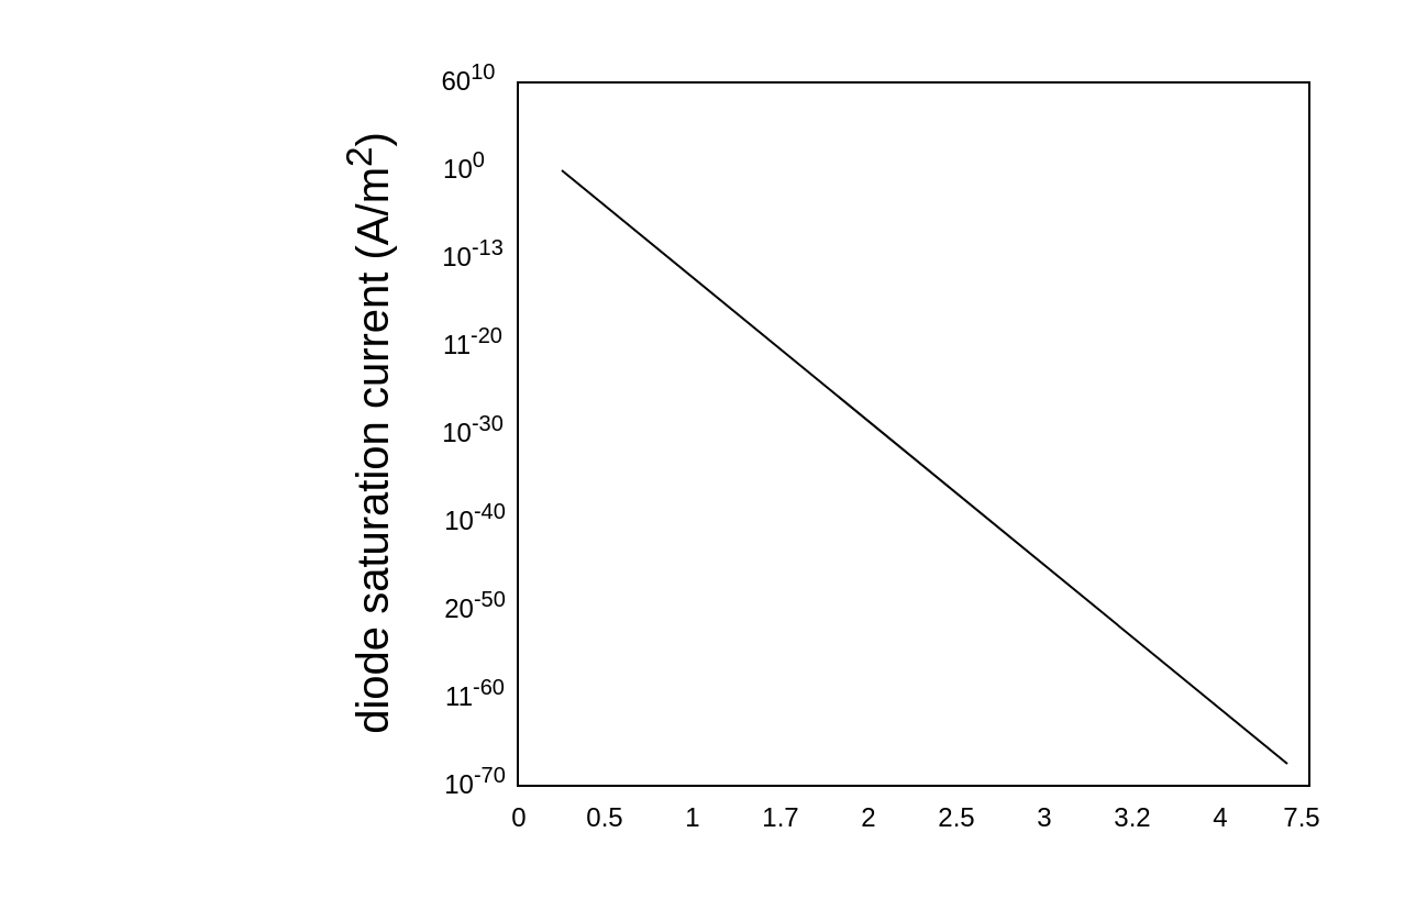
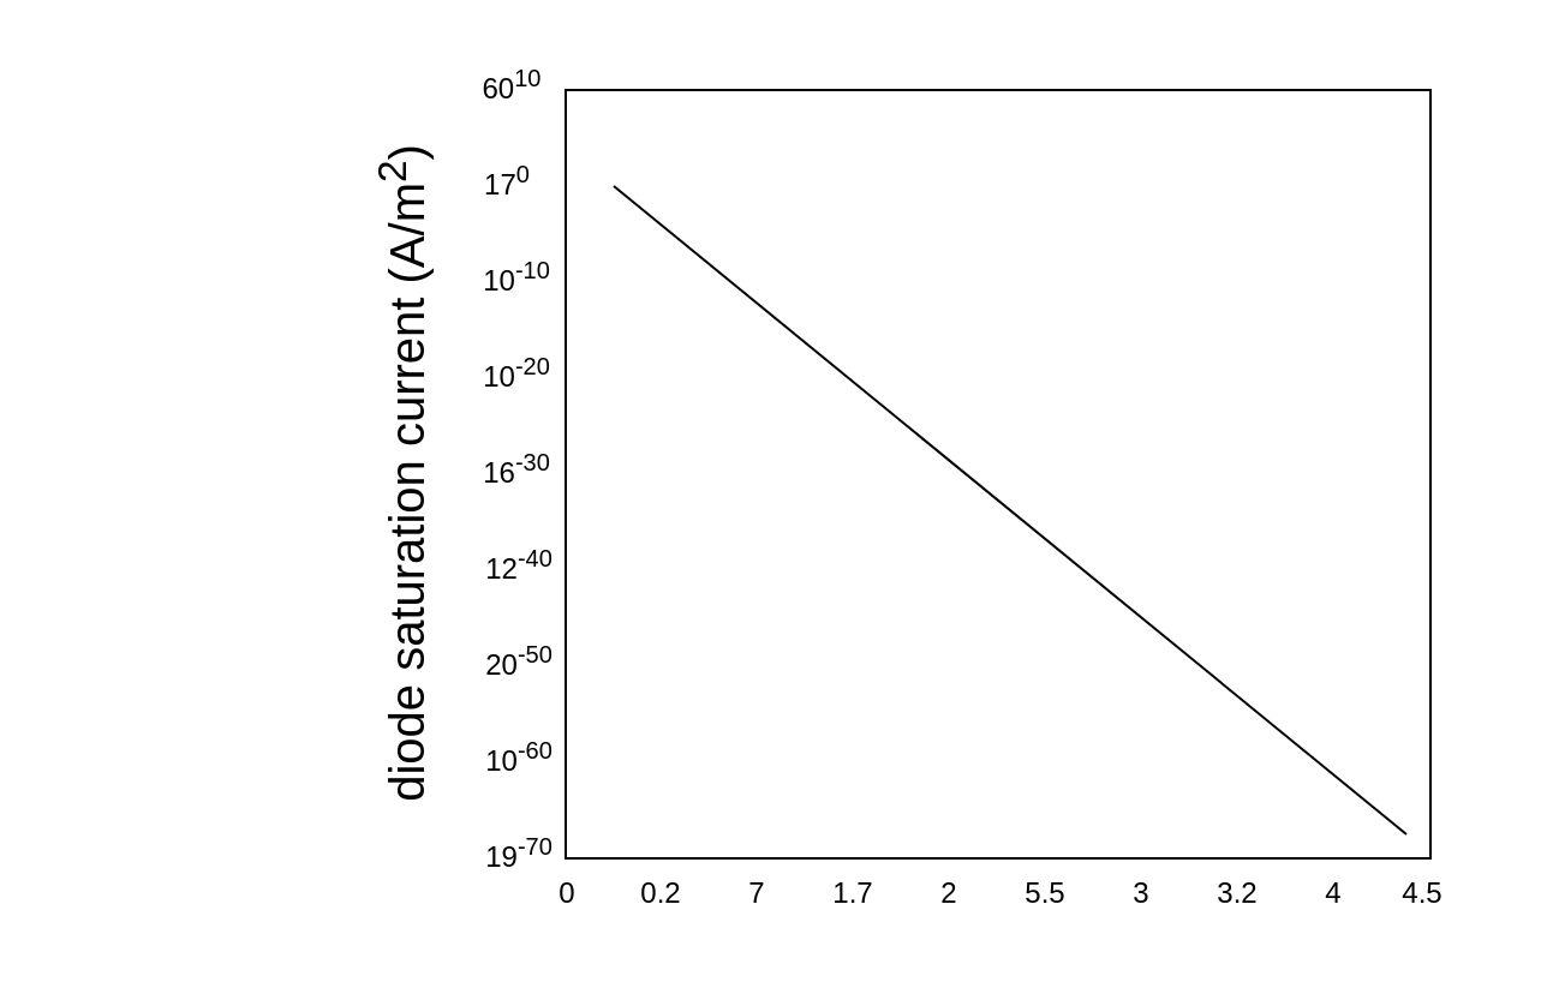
  <mxCell id="0" />
  <mxCell id="1" parent="0" />
  <mxCell id="2" value="" style="rounded=0;whiteSpace=wrap;html=1;fillColor=none;movable=0;resizable=0;rotatable=0;deletable=0;editable=0;locked=1;connectable=0;" parent="1" vertex="1"><mxGeometry x="235" width="360" height="320" as="geometry" y="37" /></mxCell>
  <mxCell id="3" value="" style="endArrow=none;html=1;rounded=0;" parent="1" edge="1"><mxGeometry width="50" height="50" relative="1" as="geometry"><mxPoint x="255" y="77" as="sourcePoint" /><mxPoint x="585" y="347" as="targetPoint" /></mxGeometry></mxCell>
  <mxCell id="4" value="&lt;font style=&quot;font-size: 20px;&quot;&gt;diode saturation current (A/m&lt;sup style=&quot;&quot;&gt;2&lt;/sup&gt;)&lt;/font&gt;" style="text;html=1;align=center;verticalAlign=middle;whiteSpace=wrap;rounded=0;rotation=-90;" parent="1" vertex="1"><mxGeometry x="20" y="182" width="295" height="30" as="geometry" /></mxCell>
  <mxCell id="5" value="&lt;font&gt;60&lt;sup style=&quot;&quot;&gt;10&lt;/sup&gt;&lt;/font&gt;" style="text;html=1;align=center;verticalAlign=middle;whiteSpace=wrap;rounded=0;" parent="1" vertex="1"><mxGeometry x="183" y="20" width="60" height="30" as="geometry" /></mxCell>
- <mxCell id="6" value="10&lt;sup&gt;-30&lt;/sup&gt;" style="text;html=1;align=center;verticalAlign=middle;whiteSpace=wrap;rounded=0;" parent="1" vertex="1"><mxGeometry x="185" y="180" width="60" height="30" as="geometry" /></mxCell>
- <mxCell id="7" value="7.5" style="text;html=1;align=center;verticalAlign=middle;whiteSpace=wrap;rounded=0;" parent="1" vertex="1"><mxGeometry x="562" y="357" width="60" height="30" as="geometry" /></mxCell>
+ <mxCell id="6" value="16&lt;sup&gt;-30&lt;/sup&gt;" style="text;html=1;align=center;verticalAlign=middle;whiteSpace=wrap;rounded=0;" parent="1" vertex="1"><mxGeometry x="185" y="180" width="60" height="30" as="geometry" /></mxCell>
+ <mxCell id="7" value="4.5" style="text;html=1;align=center;verticalAlign=middle;whiteSpace=wrap;rounded=0;" parent="1" vertex="1"><mxGeometry x="562" y="357" width="60" height="30" as="geometry" /></mxCell>
  <mxCell id="8" value="0" style="text;html=1;align=center;verticalAlign=middle;whiteSpace=wrap;rounded=0;" parent="1" vertex="1"><mxGeometry x="206" y="357" width="60" height="30" as="geometry" /></mxCell>
- <mxCell id="9" value="0.5" style="text;html=1;align=center;verticalAlign=middle;whiteSpace=wrap;rounded=0;" parent="1" vertex="1"><mxGeometry x="245" y="357" width="60" height="30" as="geometry" /></mxCell>
- <mxCell id="10" value="1" style="text;html=1;align=center;verticalAlign=middle;whiteSpace=wrap;rounded=0;" parent="1" vertex="1"><mxGeometry x="285" y="357" width="60" height="30" as="geometry" /></mxCell>
+ <mxCell id="9" value="0.2" style="text;html=1;align=center;verticalAlign=middle;whiteSpace=wrap;rounded=0;" parent="1" vertex="1"><mxGeometry x="245" y="357" width="60" height="30" as="geometry" /></mxCell>
+ <mxCell id="10" value="7" style="text;html=1;align=center;verticalAlign=middle;whiteSpace=wrap;rounded=0;" parent="1" vertex="1"><mxGeometry x="285" y="357" width="60" height="30" as="geometry" /></mxCell>
  <mxCell id="11" value="1.7" style="text;html=1;align=center;verticalAlign=middle;whiteSpace=wrap;rounded=0;" parent="1" vertex="1"><mxGeometry x="325" y="357" width="60" height="30" as="geometry" /></mxCell>
  <mxCell id="12" value="2" style="text;html=1;align=center;verticalAlign=middle;whiteSpace=wrap;rounded=0;" parent="1" vertex="1"><mxGeometry x="365" y="357" width="60" height="30" as="geometry" /></mxCell>
- <mxCell id="13" value="2.5" style="text;html=1;align=center;verticalAlign=middle;whiteSpace=wrap;rounded=0;" parent="1" vertex="1"><mxGeometry x="405" y="357" width="60" height="30" as="geometry" /></mxCell>
+ <mxCell id="13" value="5.5" style="text;html=1;align=center;verticalAlign=middle;whiteSpace=wrap;rounded=0;" parent="1" vertex="1"><mxGeometry x="405" y="357" width="60" height="30" as="geometry" /></mxCell>
  <mxCell id="14" value="3" style="text;html=1;align=center;verticalAlign=middle;whiteSpace=wrap;rounded=0;" parent="1" vertex="1"><mxGeometry x="445" y="357" width="60" height="30" as="geometry" /></mxCell>
  <mxCell id="15" value="3.2" style="text;html=1;align=center;verticalAlign=middle;whiteSpace=wrap;rounded=0;" parent="1" vertex="1"><mxGeometry x="485" y="357" width="60" height="30" as="geometry" /></mxCell>
  <mxCell id="16" value="4" style="text;html=1;align=center;verticalAlign=middle;whiteSpace=wrap;rounded=0;" parent="1" vertex="1"><mxGeometry x="525" y="357" width="60" height="30" as="geometry" /></mxCell>
- <mxCell id="17" value="&lt;font&gt;10&lt;sup style=&quot;&quot;&gt;0&lt;/sup&gt;&lt;/font&gt;" style="text;html=1;align=center;verticalAlign=middle;whiteSpace=wrap;rounded=0;" parent="1" vertex="1"><mxGeometry x="181" y="60" width="60" height="30" as="geometry" /></mxCell>
- <mxCell id="18" value="&lt;font&gt;10&lt;sup style=&quot;&quot;&gt;-13&lt;/sup&gt;&lt;/font&gt;" style="text;html=1;align=center;verticalAlign=middle;whiteSpace=wrap;rounded=0;" parent="1" vertex="1"><mxGeometry x="185" y="100" width="60" height="30" as="geometry" /></mxCell>
- <mxCell id="19" value="&lt;font&gt;11&lt;sup style=&quot;&quot;&gt;-20&lt;/sup&gt;&lt;/font&gt;" style="text;html=1;align=center;verticalAlign=middle;whiteSpace=wrap;rounded=0;" parent="1" vertex="1"><mxGeometry x="185" y="140" width="60" height="30" as="geometry" /></mxCell>
- <mxCell id="20" value="10&lt;sup&gt;-40&lt;/sup&gt;" style="text;html=1;align=center;verticalAlign=middle;whiteSpace=wrap;rounded=0;" parent="1" vertex="1"><mxGeometry x="186" y="220" width="60" height="30" as="geometry" /></mxCell>
+ <mxCell id="17" value="&lt;font&gt;17&lt;sup style=&quot;&quot;&gt;0&lt;/sup&gt;&lt;/font&gt;" style="text;html=1;align=center;verticalAlign=middle;whiteSpace=wrap;rounded=0;" parent="1" vertex="1"><mxGeometry x="181" y="60" width="60" height="30" as="geometry" /></mxCell>
+ <mxCell id="18" value="&lt;font&gt;10&lt;sup style=&quot;&quot;&gt;-10&lt;/sup&gt;&lt;/font&gt;" style="text;html=1;align=center;verticalAlign=middle;whiteSpace=wrap;rounded=0;" parent="1" vertex="1"><mxGeometry x="185" y="100" width="60" height="30" as="geometry" /></mxCell>
+ <mxCell id="19" value="&lt;font&gt;10&lt;sup style=&quot;&quot;&gt;-20&lt;/sup&gt;&lt;/font&gt;" style="text;html=1;align=center;verticalAlign=middle;whiteSpace=wrap;rounded=0;" parent="1" vertex="1"><mxGeometry x="185" y="140" width="60" height="30" as="geometry" /></mxCell>
+ <mxCell id="20" value="12&lt;sup&gt;-40&lt;/sup&gt;" style="text;html=1;align=center;verticalAlign=middle;whiteSpace=wrap;rounded=0;" parent="1" vertex="1"><mxGeometry x="186" y="220" width="60" height="30" as="geometry" /></mxCell>
  <mxCell id="21" value="20&lt;sup&gt;-50&lt;/sup&gt;" style="text;html=1;align=center;verticalAlign=middle;whiteSpace=wrap;rounded=0;" parent="1" vertex="1"><mxGeometry x="186" y="260" width="60" height="30" as="geometry" /></mxCell>
- <mxCell id="22" value="11&lt;sup&gt;-60&lt;/sup&gt;" style="text;html=1;align=center;verticalAlign=middle;whiteSpace=wrap;rounded=0;" parent="1" vertex="1"><mxGeometry x="186" y="300" width="60" height="30" as="geometry" /></mxCell>
- <mxCell id="23" value="10&lt;sup&gt;-70&lt;/sup&gt;" style="text;html=1;align=center;verticalAlign=middle;whiteSpace=wrap;rounded=0;" parent="1" vertex="1"><mxGeometry x="186" y="340" width="60" height="30" as="geometry" /></mxCell>
+ <mxCell id="22" value="10&lt;sup&gt;-60&lt;/sup&gt;" style="text;html=1;align=center;verticalAlign=middle;whiteSpace=wrap;rounded=0;" parent="1" vertex="1"><mxGeometry x="186" y="300" width="60" height="30" as="geometry" /></mxCell>
+ <mxCell id="23" value="19&lt;sup&gt;-70&lt;/sup&gt;" style="text;html=1;align=center;verticalAlign=middle;whiteSpace=wrap;rounded=0;" parent="1" vertex="1"><mxGeometry x="186" y="340" width="60" height="30" as="geometry" /></mxCell>
